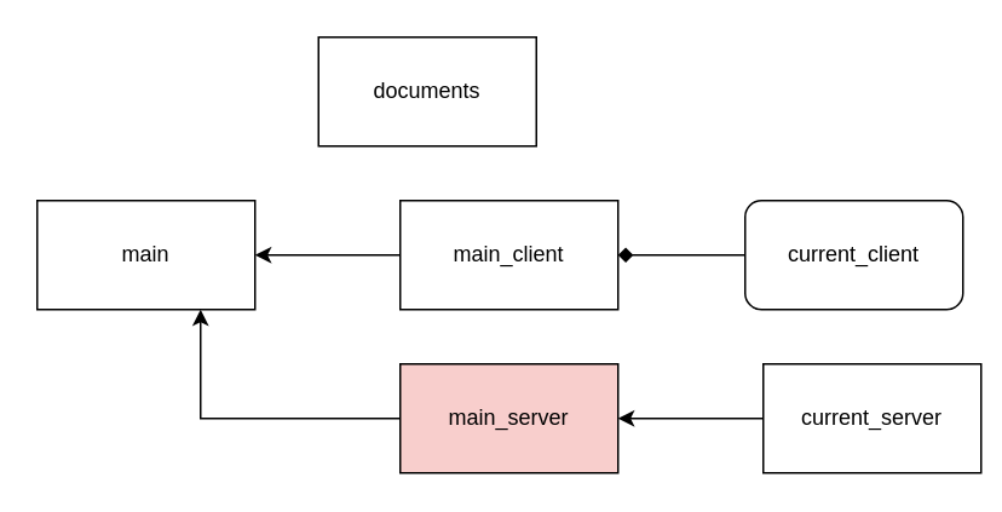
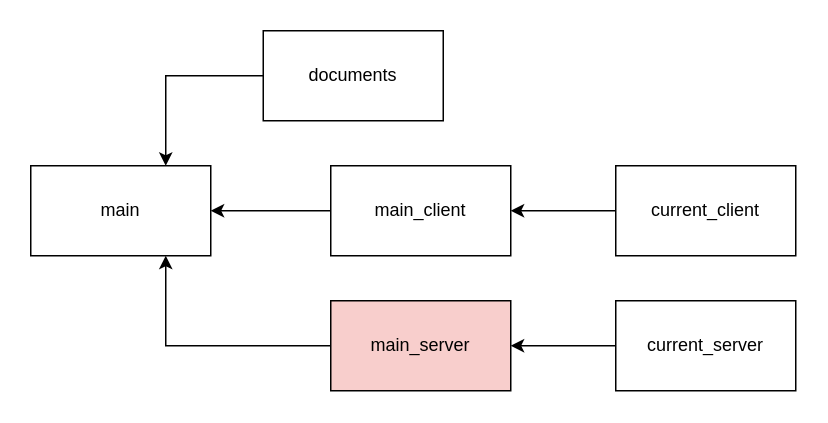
  <mxCell id="0" />
  <mxCell id="1" parent="0" />
  <mxCell id="2" value="main" style="rounded=0;whiteSpace=wrap;html=1;" parent="1" vertex="1"><mxGeometry x="20" y="110" width="120" height="60" as="geometry" /></mxCell>
+ <mxCell id="3" style="edgeStyle=orthogonalEdgeStyle;rounded=0;orthogonalLoop=1;jettySize=auto;html=1;entryX=0.75;entryY=0;entryDx=0;entryDy=0;" parent="1" source="4" target="2" edge="1"><mxGeometry relative="1" as="geometry"><mxPoint x="80" y="110" as="targetPoint" /></mxGeometry></mxCell>
  <mxCell id="4" value="documents" style="rounded=0;whiteSpace=wrap;html=1;" parent="1" vertex="1"><mxGeometry x="175" y="20" width="120" height="60" as="geometry" /></mxCell>
  <mxCell id="5" style="edgeStyle=orthogonalEdgeStyle;rounded=0;orthogonalLoop=1;jettySize=auto;html=1;entryX=1;entryY=0.5;entryDx=0;entryDy=0;" parent="1" source="6" target="8" edge="1"><mxGeometry relative="1" as="geometry" /></mxCell>
- <mxCell id="6" value="current_server" style="rounded=0;whiteSpace=wrap;html=1;" parent="1" vertex="1"><mxGeometry x="420" y="200" width="120" height="60" as="geometry" /></mxCell>
+ <mxCell id="6" value="current_server" style="rounded=0;whiteSpace=wrap;html=1;" parent="1" vertex="1"><mxGeometry x="410" y="200" width="120" height="60" as="geometry" /></mxCell>
  <mxCell id="7" style="edgeStyle=orthogonalEdgeStyle;rounded=0;orthogonalLoop=1;jettySize=auto;html=1;exitX=0;exitY=0.5;exitDx=0;exitDy=0;" parent="1" source="8" edge="1"><mxGeometry relative="1" as="geometry"><mxPoint x="110" y="170" as="targetPoint" /><Array as="points"><mxPoint x="110" y="230" /></Array><mxPoint x="330" y="290" as="sourcePoint" /></mxGeometry></mxCell>
  <mxCell id="8" value="main_server" style="rounded=0;whiteSpace=wrap;html=1;fillColor=#f8cecc;" parent="1" vertex="1"><mxGeometry x="220" y="200" width="120" height="60" as="geometry" /></mxCell>
- <mxCell id="9" style="edgeStyle=orthogonalEdgeStyle;rounded=0;orthogonalLoop=1;jettySize=auto;html=1;entryX=1;entryY=0.5;entryDx=0;entryDy=0;endArrow=diamond;" edge="1" parent="1" source="10" target="11"><mxGeometry relative="1" as="geometry"><mxPoint x="290" y="20" as="targetPoint" /></mxGeometry></mxCell>
- <mxCell id="10" value="current_client" style="whiteSpace=wrap;html=1;rounded=1;" vertex="1" parent="1"><mxGeometry x="410" y="110" width="120" height="60" as="geometry" /></mxCell>
+ <mxCell id="9" style="edgeStyle=orthogonalEdgeStyle;rounded=0;orthogonalLoop=1;jettySize=auto;html=1;entryX=1;entryY=0.5;entryDx=0;entryDy=0;" edge="1" parent="1" source="10" target="11"><mxGeometry relative="1" as="geometry"><mxPoint x="290" y="20" as="targetPoint" /></mxGeometry></mxCell>
+ <mxCell id="10" value="current_client" style="rounded=0;whiteSpace=wrap;html=1;" vertex="1" parent="1"><mxGeometry x="410" y="110" width="120" height="60" as="geometry" /></mxCell>
  <mxCell id="11" value="main_client" style="rounded=0;whiteSpace=wrap;html=1;" vertex="1" parent="1"><mxGeometry x="220" y="110" width="120" height="60" as="geometry" /></mxCell>
  <mxCell id="12" style="edgeStyle=orthogonalEdgeStyle;rounded=0;orthogonalLoop=1;jettySize=auto;html=1;exitX=0;exitY=0.5;exitDx=0;exitDy=0;" edge="1" parent="1" source="11"><mxGeometry relative="1" as="geometry"><mxPoint x="190" y="150" as="sourcePoint" /><mxPoint x="140" y="140" as="targetPoint" /><Array as="points"><mxPoint x="160" y="140" /><mxPoint x="160" y="140" /></Array></mxGeometry></mxCell>
